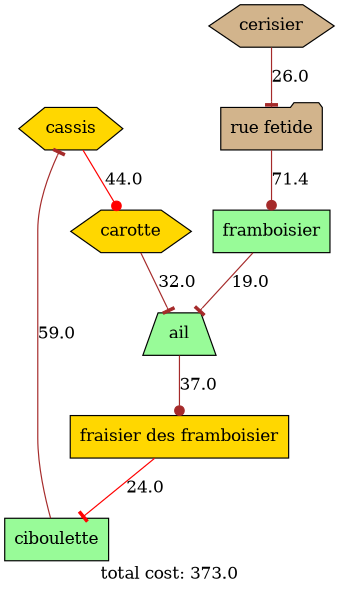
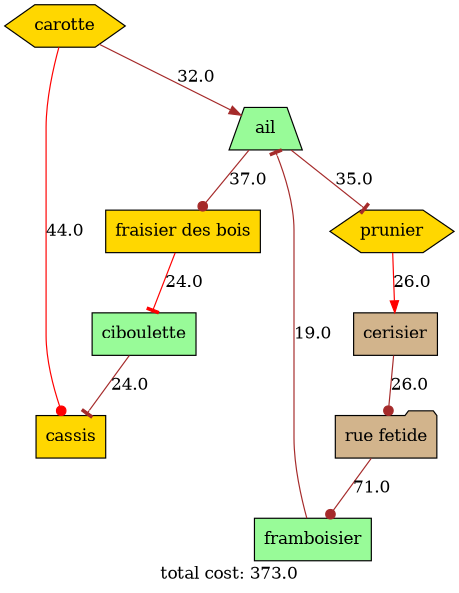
  digraph {
    label="total cost: 373.0"
    node [fillcolor=gold shape=box style=filled]
    edge [arrowhead=dot color=brown]
-   cassis [shape=hexagon]
+   cassis
    carotte [shape=hexagon]
    ail [fillcolor=palegreen shape=trapezium]
-   "fraisier des bois" [label="fraisier des framboisier"]
-   cerisier [fillcolor=tan shape=hexagon]
+   prunier [shape=hexagon]
+   "fraisier des bois"
+   cerisier [fillcolor=tan]
    ciboulette [fillcolor=palegreen]
    "rue fetide" [fillcolor=tan shape=folder]
    framboisier [fillcolor=palegreen]
-   cassis -> carotte [color=red label=44.0]
-   carotte -> ail [arrowhead=tee label=32.0]
+   carotte -> cassis [color=red label=44.0]
+   carotte -> ail [arrowhead=normal label=32.0]
+   ail -> prunier [arrowhead=tee label=35.0]
    ail -> "fraisier des bois" [label=37.0]
+   prunier -> cerisier [arrowhead=normal color=red label=26.0]
    "fraisier des bois" -> ciboulette [arrowhead=tee color=red label=24.0]
-   cerisier -> "rue fetide" [arrowhead=tee label=26.0]
-   ciboulette -> cassis [arrowhead=tee label=59.0]
-   "rue fetide" -> framboisier [label=71.4]
+   cerisier -> "rue fetide" [label=26.0]
+   ciboulette -> cassis [arrowhead=tee label=24.0]
+   "rue fetide" -> framboisier [label=71.0]
    framboisier -> ail [arrowhead=tee label=19.0]
  }
